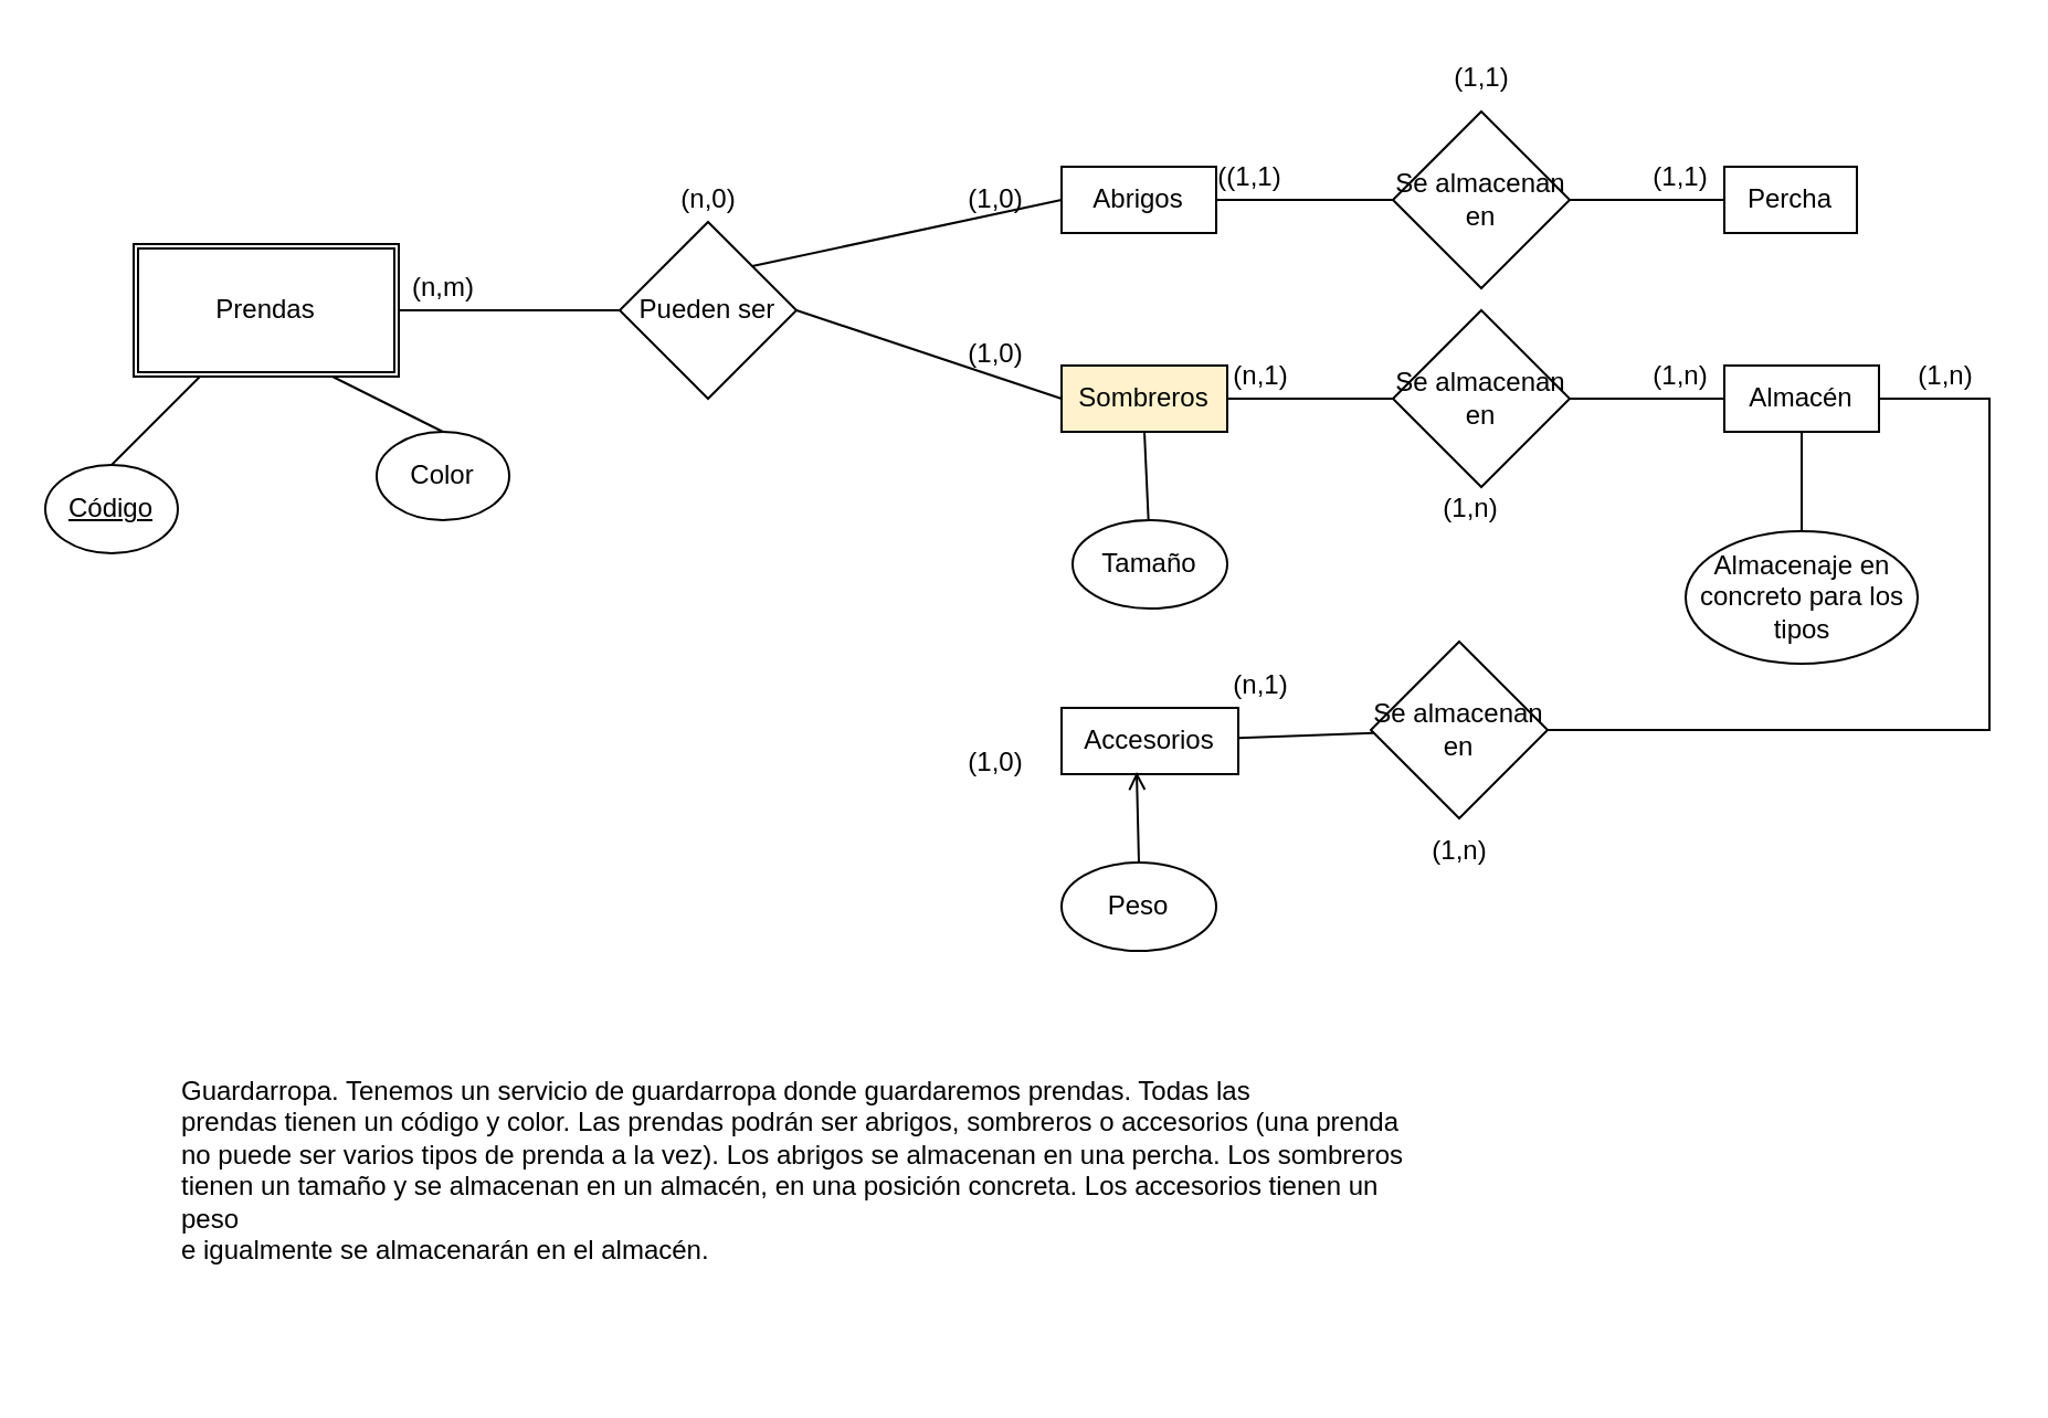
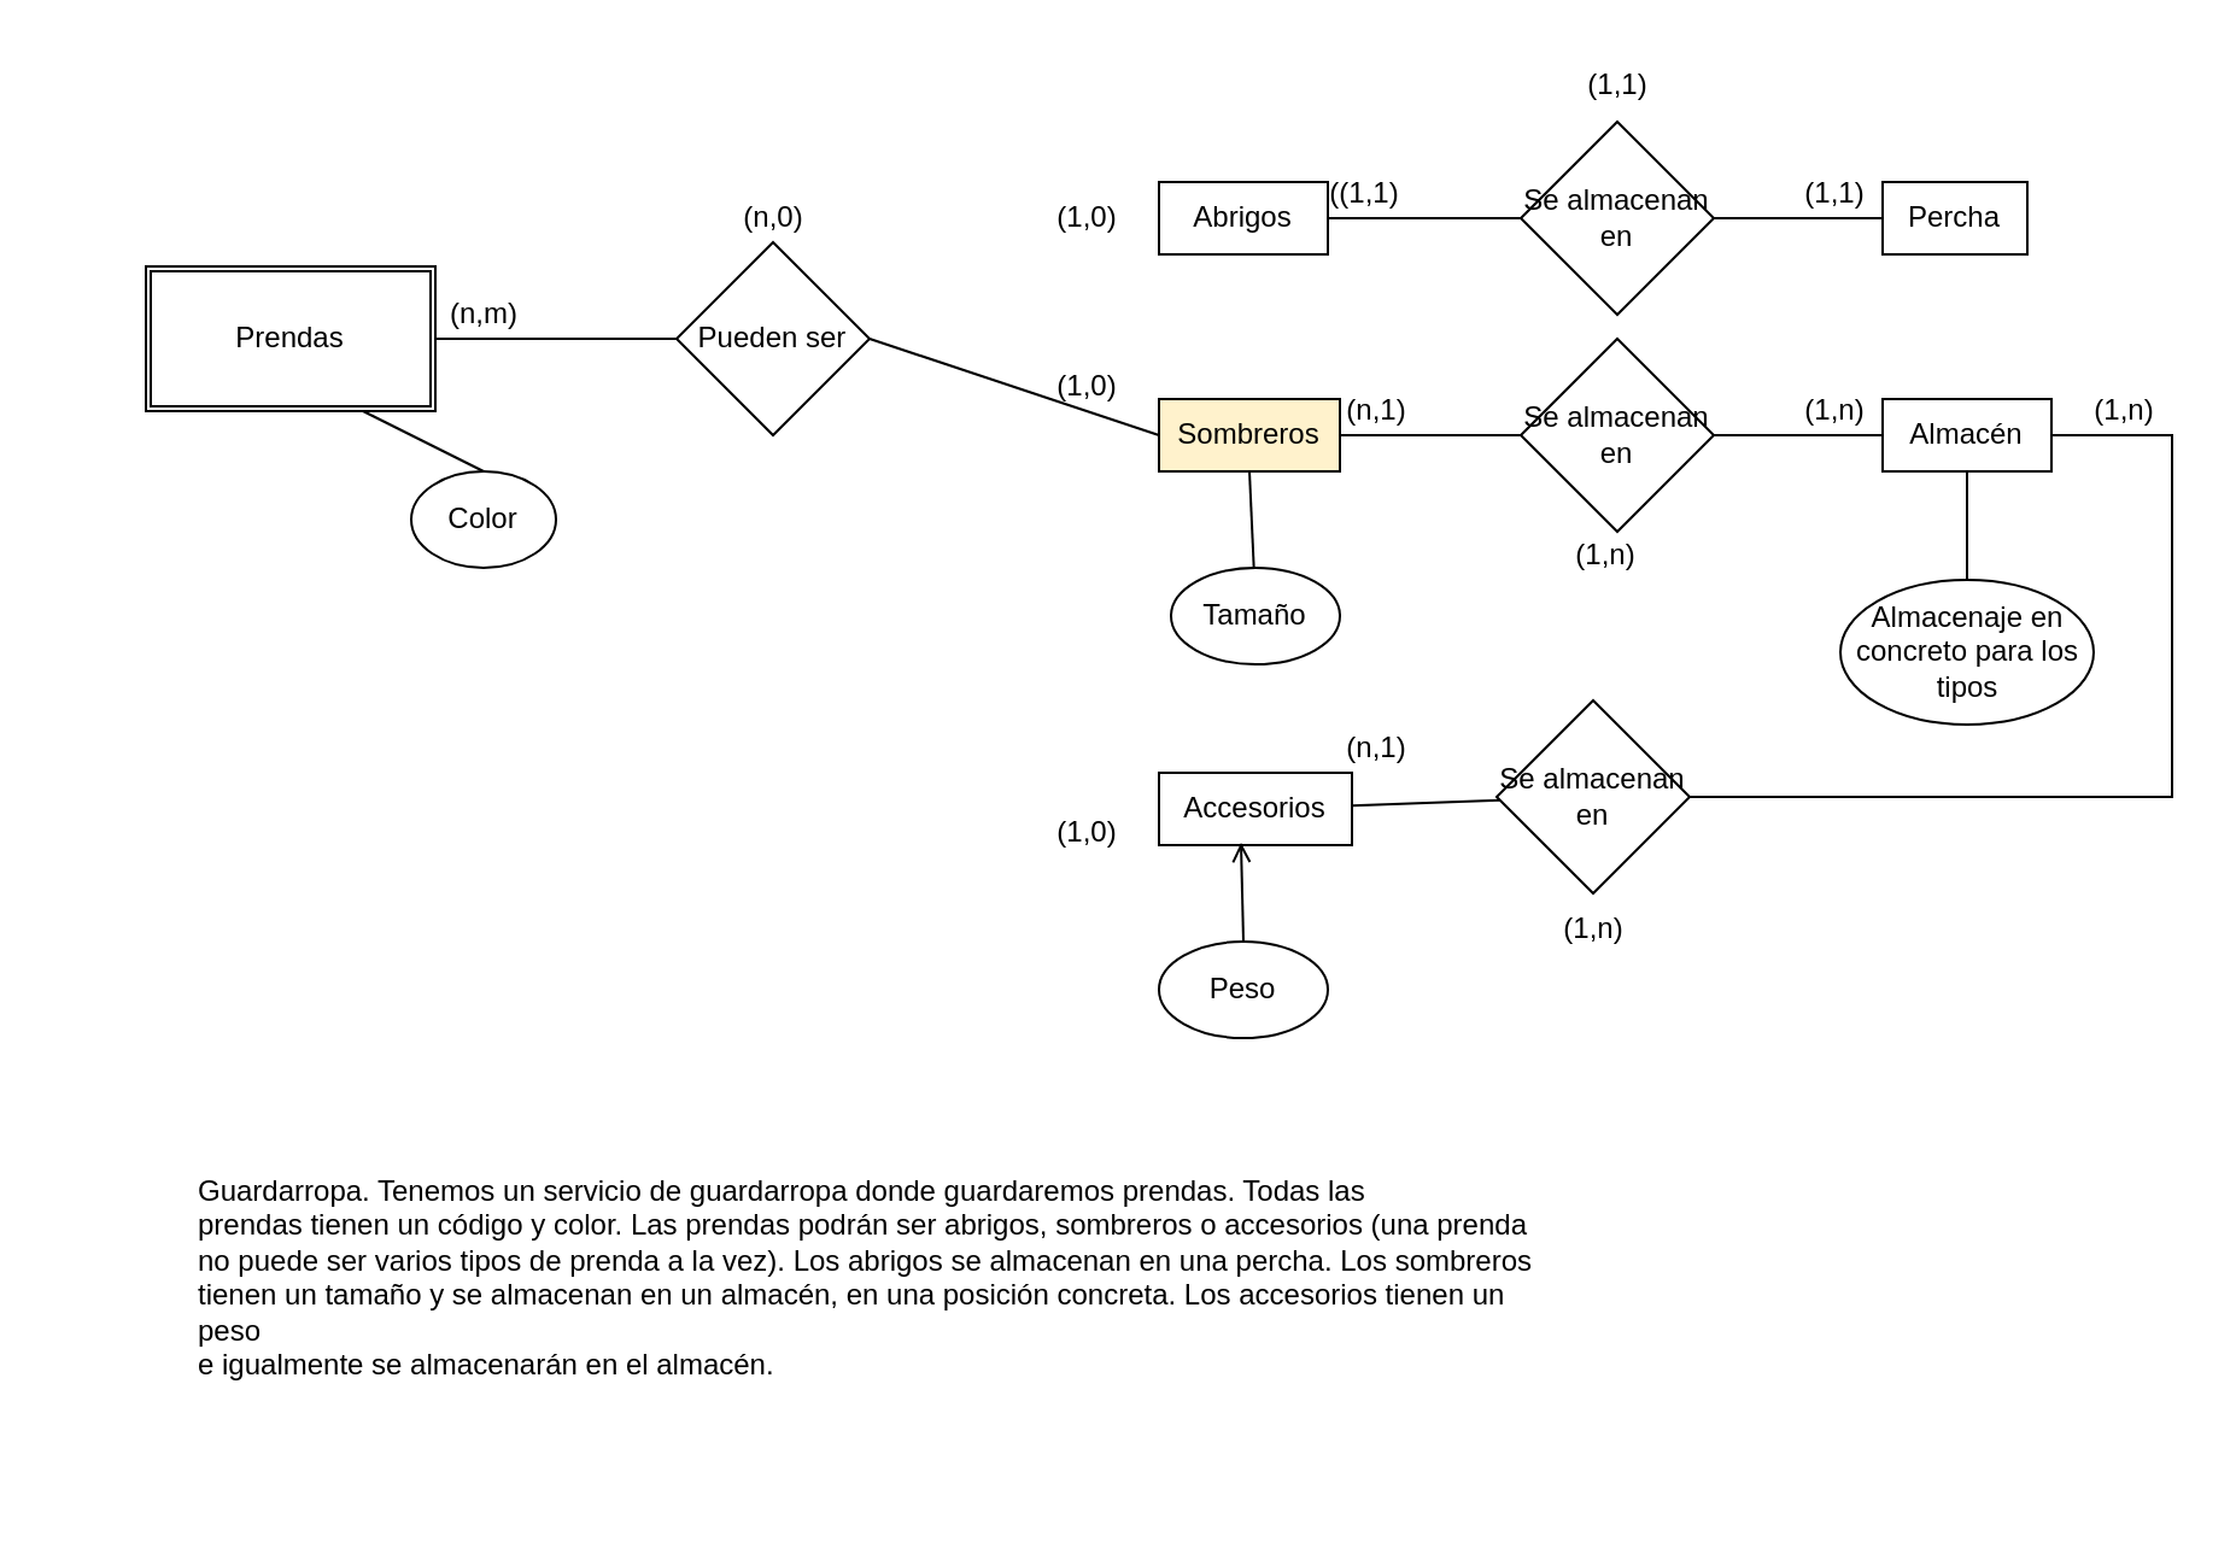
  <mxCell id="0" />
  <mxCell id="1" parent="0" />
  <mxCell id="2" value="Guardarropa. Tenemos un servicio de guardarropa donde guardaremos prendas. Todas las&#10;prendas tienen un código y color. Las prendas podrán ser abrigos, sombreros o accesorios (una prenda&#10;no puede ser varios tipos de prenda a la vez). Los abrigos se almacenan en una percha. Los sombreros&#10;tienen un tamaño y se almacenan en un almacén, en una posición concreta. Los accesorios tienen un peso&#10;e igualmente se almacenarán en el almacén." style="text;whiteSpace=wrap;html=1;" vertex="1" parent="1"><mxGeometry x="80" y="480" width="560" height="140" as="geometry" /></mxCell>
  <mxCell id="3" value="Prendas" style="shape=ext;double=1;rounded=0;whiteSpace=wrap;html=1;" vertex="1" parent="1"><mxGeometry x="60" y="110" width="120" height="60" as="geometry" /></mxCell>
- <mxCell id="4" value="&lt;u&gt;Código&lt;/u&gt;" style="ellipse;whiteSpace=wrap;html=1;" vertex="1" parent="1"><mxGeometry x="20" y="210" width="60" height="40" as="geometry" /></mxCell>
  <mxCell id="5" value="Color" style="ellipse;whiteSpace=wrap;html=1;" vertex="1" parent="1"><mxGeometry x="170" y="195" width="60" height="40" as="geometry" /></mxCell>
- <mxCell id="6" value="" style="endArrow=none;html=1;rounded=0;exitX=0.5;exitY=0;exitDx=0;exitDy=0;entryX=0.25;entryY=1;entryDx=0;entryDy=0;" edge="1" parent="1" source="4" target="3"><mxGeometry width="50" height="50" relative="1" as="geometry"><mxPoint x="370" y="330" as="sourcePoint" /><mxPoint x="420" y="280" as="targetPoint" /></mxGeometry></mxCell>
  <mxCell id="7" value="" style="endArrow=none;html=1;rounded=0;exitX=0.5;exitY=0;exitDx=0;exitDy=0;entryX=0.75;entryY=1;entryDx=0;entryDy=0;" edge="1" parent="1" source="5" target="3"><mxGeometry width="50" height="50" relative="1" as="geometry"><mxPoint x="370" y="330" as="sourcePoint" /><mxPoint x="420" y="280" as="targetPoint" /></mxGeometry></mxCell>
  <mxCell id="8" value="Pueden ser" style="rhombus;whiteSpace=wrap;html=1;" vertex="1" parent="1"><mxGeometry x="280" y="100" width="80" height="80" as="geometry" /></mxCell>
  <mxCell id="9" value="" style="endArrow=none;html=1;rounded=0;exitX=1;exitY=0.5;exitDx=0;exitDy=0;entryX=0;entryY=0.5;entryDx=0;entryDy=0;" edge="1" parent="1" source="3" target="8"><mxGeometry width="50" height="50" relative="1" as="geometry"><mxPoint x="370" y="330" as="sourcePoint" /><mxPoint x="420" y="280" as="targetPoint" /></mxGeometry></mxCell>
  <mxCell id="10" value="Abrigos" style="rounded=0;whiteSpace=wrap;html=1;" vertex="1" parent="1"><mxGeometry x="480" y="75" width="70" height="30" as="geometry" /></mxCell>
  <mxCell id="11" value="Accesorios" style="rounded=0;whiteSpace=wrap;html=1;" vertex="1" parent="1"><mxGeometry x="480" y="320" width="80" height="30" as="geometry" /></mxCell>
  <mxCell id="12" value="Sombreros" style="rounded=0;whiteSpace=wrap;html=1;fillColor=#fff2cc;" vertex="1" parent="1"><mxGeometry x="480" y="165" width="75" height="30" as="geometry" /></mxCell>
- <mxCell id="13" value="" style="endArrow=none;html=1;rounded=0;entryX=0;entryY=0.5;entryDx=0;entryDy=0;exitX=1;exitY=0;exitDx=0;exitDy=0;" edge="1" parent="1" source="8" target="10"><mxGeometry width="50" height="50" relative="1" as="geometry"><mxPoint x="370" y="330" as="sourcePoint" /><mxPoint x="420" y="280" as="targetPoint" /></mxGeometry></mxCell>
  <mxCell id="14" value="" style="endArrow=none;html=1;rounded=0;entryX=0;entryY=0.5;entryDx=0;entryDy=0;exitX=1;exitY=0.5;exitDx=0;exitDy=0;" edge="1" parent="1" source="8" target="12"><mxGeometry width="50" height="50" relative="1" as="geometry"><mxPoint x="370" y="330" as="sourcePoint" /><mxPoint x="420" y="280" as="targetPoint" /></mxGeometry></mxCell>
  <mxCell id="15" value="Se almacenan en" style="rhombus;whiteSpace=wrap;html=1;" vertex="1" parent="1"><mxGeometry x="620" y="290" width="80" height="80" as="geometry" /></mxCell>
  <mxCell id="16" value="Se almacenan en" style="rhombus;whiteSpace=wrap;html=1;" vertex="1" parent="1"><mxGeometry x="630" y="140" width="80" height="80" as="geometry" /></mxCell>
  <mxCell id="17" value="Se almacenan en" style="rhombus;whiteSpace=wrap;html=1;" vertex="1" parent="1"><mxGeometry x="630" width="80" height="80" as="geometry" y="50" /></mxCell>
  <mxCell id="18" value="" style="endArrow=none;html=1;rounded=0;entryX=0;entryY=0.5;entryDx=0;entryDy=0;" edge="1" parent="1" source="10" target="17"><mxGeometry width="50" height="50" relative="1" as="geometry"><mxPoint x="370" y="250" as="sourcePoint" /><mxPoint x="420" y="200" as="targetPoint" /></mxGeometry></mxCell>
  <mxCell id="19" value="" style="endArrow=none;html=1;rounded=0;entryX=0;entryY=0.5;entryDx=0;entryDy=0;exitX=1;exitY=0.5;exitDx=0;exitDy=0;" edge="1" parent="1" source="12" target="16"><mxGeometry width="50" height="50" relative="1" as="geometry"><mxPoint x="370" y="250" as="sourcePoint" /><mxPoint x="420" y="200" as="targetPoint" /></mxGeometry></mxCell>
  <mxCell id="20" value="" style="endArrow=none;html=1;rounded=0;" edge="1" parent="1" source="11" target="15"><mxGeometry width="50" height="50" relative="1" as="geometry"><mxPoint x="360" y="310" as="sourcePoint" /><mxPoint x="410" y="260" as="targetPoint" /></mxGeometry></mxCell>
  <mxCell id="21" value="Almacén" style="rounded=0;whiteSpace=wrap;html=1;" vertex="1" parent="1"><mxGeometry x="780" y="165" width="70" height="30" as="geometry" /></mxCell>
  <mxCell id="22" value="Percha" style="rounded=0;whiteSpace=wrap;html=1;" vertex="1" parent="1"><mxGeometry x="780" y="75" width="60" height="30" as="geometry" /></mxCell>
  <mxCell id="23" value="" style="endArrow=none;html=1;rounded=0;entryX=0;entryY=0.5;entryDx=0;entryDy=0;exitX=1;exitY=0.5;exitDx=0;exitDy=0;" edge="1" parent="1" source="17" target="22"><mxGeometry width="50" height="50" relative="1" as="geometry"><mxPoint x="370" y="320" as="sourcePoint" /><mxPoint x="420" y="270" as="targetPoint" /></mxGeometry></mxCell>
  <mxCell id="24" value="" style="endArrow=none;html=1;rounded=0;entryX=0;entryY=0.5;entryDx=0;entryDy=0;exitX=1;exitY=0.5;exitDx=0;exitDy=0;" edge="1" parent="1" source="16" target="21"><mxGeometry width="50" height="50" relative="1" as="geometry"><mxPoint x="370" y="320" as="sourcePoint" /><mxPoint x="420" y="270" as="targetPoint" /></mxGeometry></mxCell>
  <mxCell id="25" value="Tamaño" style="ellipse;whiteSpace=wrap;html=1;" vertex="1" parent="1"><mxGeometry x="485" y="235" width="70" height="40" as="geometry" /></mxCell>
  <mxCell id="26" value="" style="endArrow=none;html=1;rounded=0;entryX=0.5;entryY=1;entryDx=0;entryDy=0;" edge="1" parent="1" source="25" target="12"><mxGeometry width="50" height="50" relative="1" as="geometry"><mxPoint x="370" y="320" as="sourcePoint" /><mxPoint x="420" y="270" as="targetPoint" /></mxGeometry></mxCell>
  <mxCell id="27" value="Almacenaje en concreto para los tipos" style="ellipse;whiteSpace=wrap;html=1;" vertex="1" parent="1"><mxGeometry x="762.5" y="240" width="105" height="60" as="geometry" /></mxCell>
  <mxCell id="28" value="" style="endArrow=none;html=1;rounded=0;entryX=0.5;entryY=1;entryDx=0;entryDy=0;exitX=0.5;exitY=0;exitDx=0;exitDy=0;" edge="1" parent="1" source="27" target="21"><mxGeometry width="50" height="50" relative="1" as="geometry"><mxPoint x="370" y="310" as="sourcePoint" /><mxPoint x="420" y="260" as="targetPoint" /></mxGeometry></mxCell>
  <mxCell id="29" value="Peso" style="ellipse;whiteSpace=wrap;html=1;" vertex="1" parent="1"><mxGeometry x="480" y="390" width="70" height="40" as="geometry" /></mxCell>
  <mxCell id="30" value="" style="endArrow=open;html=1;rounded=0;exitX=0.5;exitY=0;exitDx=0;exitDy=0;entryX=0.425;entryY=0.967;entryDx=0;entryDy=0;entryPerimeter=0;" edge="1" parent="1" source="29" target="11"><mxGeometry width="50" height="50" relative="1" as="geometry"><mxPoint x="370" y="310" as="sourcePoint" /><mxPoint x="420" y="260" as="targetPoint" /></mxGeometry></mxCell>
  <mxCell id="31" value="" style="endArrow=none;html=1;rounded=0;entryX=1;entryY=0.5;entryDx=0;entryDy=0;exitX=1;exitY=0.5;exitDx=0;exitDy=0;" edge="1" parent="1" source="15" target="21"><mxGeometry width="50" height="50" relative="1" as="geometry"><mxPoint x="370" y="320" as="sourcePoint" /><mxPoint x="420" y="270" as="targetPoint" /><Array as="points"><mxPoint x="900" y="330" /><mxPoint x="900" y="180" /></Array></mxGeometry></mxCell>
  <mxCell id="32" value="(n,m)" style="text;html=1;align=center;verticalAlign=middle;resizable=0;points=[];autosize=1;strokeColor=none;fillColor=none;" vertex="1" parent="1"><mxGeometry x="175" y="115" width="50" height="30" as="geometry" /></mxCell>
  <mxCell id="33" value="(1,0)" style="text;html=1;align=center;verticalAlign=middle;resizable=0;points=[];autosize=1;strokeColor=none;fillColor=none;" vertex="1" parent="1"><mxGeometry x="425" y="75" width="50" height="30" as="geometry" /></mxCell>
  <mxCell id="34" value="(1,0)" style="text;html=1;align=center;verticalAlign=middle;resizable=0;points=[];autosize=1;strokeColor=none;fillColor=none;" vertex="1" parent="1"><mxGeometry x="425" y="145" width="50" height="30" as="geometry" /></mxCell>
  <mxCell id="35" value="(1,0)" style="text;html=1;align=center;verticalAlign=middle;resizable=0;points=[];autosize=1;strokeColor=none;fillColor=none;" vertex="1" parent="1"><mxGeometry x="425" y="330" width="50" height="30" as="geometry" /></mxCell>
  <mxCell id="36" value="(n,0)" style="text;html=1;align=center;verticalAlign=middle;resizable=0;points=[];autosize=1;strokeColor=none;fillColor=none;" vertex="1" parent="1"><mxGeometry x="295" y="75" width="50" height="30" as="geometry" /></mxCell>
  <mxCell id="37" value="((1,1)" style="text;html=1;align=center;verticalAlign=middle;resizable=0;points=[];autosize=1;strokeColor=none;fillColor=none;" vertex="1" parent="1"><mxGeometry x="540" y="65" width="50" height="30" as="geometry" /></mxCell>
  <mxCell id="38" value="(1,1)" style="text;html=1;align=center;verticalAlign=middle;resizable=0;points=[];autosize=1;strokeColor=none;fillColor=none;" vertex="1" parent="1"><mxGeometry x="735" y="65" width="50" height="30" as="geometry" /></mxCell>
  <mxCell id="39" value="(1,1)" style="text;html=1;align=center;verticalAlign=middle;resizable=0;points=[];autosize=1;strokeColor=none;fillColor=none;" vertex="1" parent="1"><mxGeometry x="645" y="20" width="50" height="30" as="geometry" /></mxCell>
  <mxCell id="40" value="(n,1)" style="text;html=1;align=center;verticalAlign=middle;resizable=0;points=[];autosize=1;strokeColor=none;fillColor=none;" vertex="1" parent="1"><mxGeometry x="545" y="155" width="50" height="30" as="geometry" /></mxCell>
  <mxCell id="41" value="(1,n)" style="text;html=1;align=center;verticalAlign=middle;resizable=0;points=[];autosize=1;strokeColor=none;fillColor=none;" vertex="1" parent="1"><mxGeometry x="735" y="155" width="50" height="30" as="geometry" /></mxCell>
  <mxCell id="42" value="(1,n)" style="text;html=1;align=center;verticalAlign=middle;resizable=0;points=[];autosize=1;strokeColor=none;fillColor=none;" vertex="1" parent="1"><mxGeometry x="640" y="215" width="50" height="30" as="geometry" /></mxCell>
  <mxCell id="43" value="(n,1)" style="text;html=1;align=center;verticalAlign=middle;resizable=0;points=[];autosize=1;strokeColor=none;fillColor=none;" vertex="1" parent="1"><mxGeometry x="545" y="295" width="50" height="30" as="geometry" /></mxCell>
  <mxCell id="44" value="(1,n)" style="text;html=1;align=center;verticalAlign=middle;resizable=0;points=[];autosize=1;strokeColor=none;fillColor=none;" vertex="1" parent="1"><mxGeometry x="855" y="155" width="50" height="30" as="geometry" /></mxCell>
  <mxCell id="45" value="(1,n)" style="text;html=1;align=center;verticalAlign=middle;resizable=0;points=[];autosize=1;strokeColor=none;fillColor=none;" vertex="1" parent="1"><mxGeometry x="635" y="370" width="50" height="30" as="geometry" /></mxCell>
